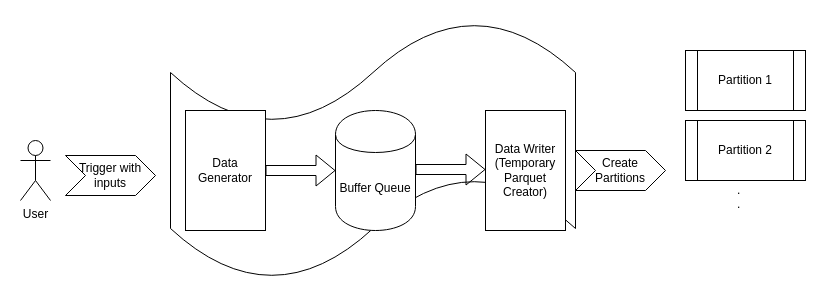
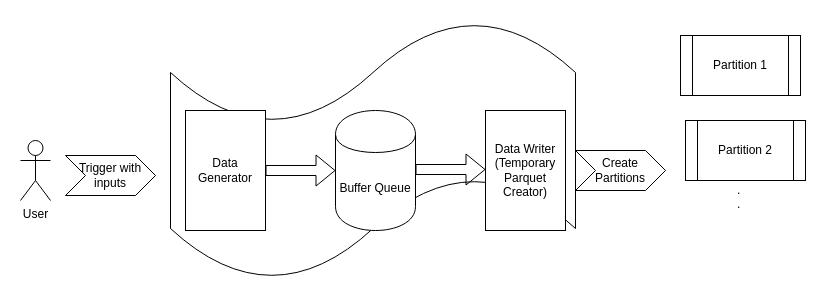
  <mxCell id="0" />
  <mxCell id="1" parent="0" />
  <mxCell id="2" value="" style="shape=tape;whiteSpace=wrap;html=1;" vertex="1" parent="1"><mxGeometry x="170" y="20" width="405" height="260" as="geometry" /></mxCell>
  <mxCell id="3" value="Data Generator" style="rounded=0;whiteSpace=wrap;html=1;" vertex="1" parent="1"><mxGeometry x="185" y="110" width="80" height="120" as="geometry" /></mxCell>
  <mxCell id="4" value="Buffer Queue" style="shape=cylinder;whiteSpace=wrap;html=1;boundedLbl=1;backgroundOutline=1;" vertex="1" parent="1"><mxGeometry x="335" y="110" width="80" height="120" as="geometry" /></mxCell>
  <mxCell id="5" value="Data Writer&lt;br&gt;(Temporary Parquet Creator)&lt;br&gt;" style="rounded=0;whiteSpace=wrap;html=1;" vertex="1" parent="1"><mxGeometry x="485" y="110" width="80" height="120" as="geometry" /></mxCell>
  <mxCell id="6" value="User" style="shape=umlActor;verticalLabelPosition=bottom;labelBackgroundColor=#ffffff;verticalAlign=top;html=1;outlineConnect=0;" vertex="1" parent="1"><mxGeometry x="20" y="140" width="30" height="60" as="geometry" /></mxCell>
  <mxCell id="7" value="Trigger with inputs" style="shape=step;perimeter=stepPerimeter;whiteSpace=wrap;html=1;fixedSize=1;" vertex="1" parent="1"><mxGeometry x="65" y="155" width="90" height="40" as="geometry" /></mxCell>
  <mxCell id="8" value="" style="shape=flexArrow;endArrow=classic;html=1;entryX=0;entryY=0.5;entryDx=0;entryDy=0;" edge="1" parent="1" target="4"><mxGeometry width="50" height="50" relative="1" as="geometry"><mxPoint x="265" y="170" as="sourcePoint" /><mxPoint x="325" y="170" as="targetPoint" /></mxGeometry></mxCell>
  <mxCell id="9" value="" style="shape=flexArrow;endArrow=classic;html=1;entryX=0;entryY=0.5;entryDx=0;entryDy=0;" edge="1" parent="1"><mxGeometry width="50" height="50" relative="1" as="geometry"><mxPoint x="415" y="169" as="sourcePoint" /><mxPoint x="485" y="169" as="targetPoint" /></mxGeometry></mxCell>
  <mxCell id="10" value="Create Partitions" style="shape=step;perimeter=stepPerimeter;whiteSpace=wrap;html=1;fixedSize=1;" vertex="1" parent="1"><mxGeometry x="575" y="150" width="90" height="40" as="geometry" /></mxCell>
- <mxCell id="11" value="Partition 1" style="shape=process;whiteSpace=wrap;html=1;backgroundOutline=1;" vertex="1" parent="1"><mxGeometry x="685" y="50" width="120" height="60" as="geometry" /></mxCell>
+ <mxCell id="11" value="Partition 1" style="shape=process;whiteSpace=wrap;html=1;backgroundOutline=1;" vertex="1" parent="1"><mxGeometry x="680" y="35" width="120" height="60" as="geometry" /></mxCell>
  <mxCell id="12" value="Partition 2" style="shape=process;whiteSpace=wrap;html=1;backgroundOutline=1;" vertex="1" parent="1"><mxGeometry x="685" y="120" width="120" height="60" as="geometry" /></mxCell>
  <mxCell id="13" value=".&lt;br&gt;.&lt;br&gt;" style="text;html=1;resizable=0;points=[];autosize=1;align=left;verticalAlign=top;spacingTop=-4;" vertex="1" parent="1"><mxGeometry x="735" y="180" width="20" height="30" as="geometry" /></mxCell>
